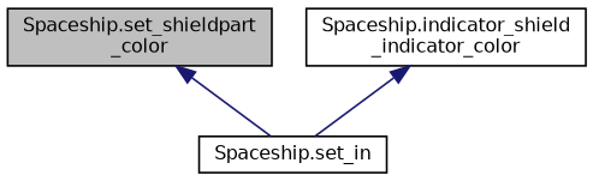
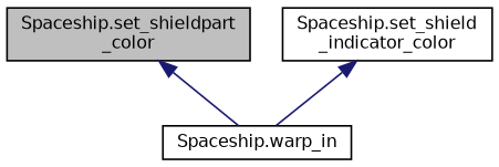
  digraph {
    rankdir=TB
    node [color=black fillcolor=white fontname=Helvetica fontsize=10 shape=record style=filled]
    edge [color=midnightblue dir=back fontname=Helvetica fontsize=10 labelfontname=Helvetica labelfontsize=10 style=solid]
    n1 [fillcolor=grey75 fontcolor=black height=0.2 label="Spaceship.set_shieldpart\l_color" width=0.4]
-   n2 [height=0.2 label="Spaceship.set_in" width=0.4]
-   n3 [height=0.2 label="Spaceship.indicator_shield\l_indicator_color" width=0.4]
+   n2 [height=0.2 label="Spaceship.warp_in" width=0.4]
+   n3 [height=0.2 label="Spaceship.set_shield\l_indicator_color" width=0.4]
    n1 -> n2
    n3 -> n2
  }
